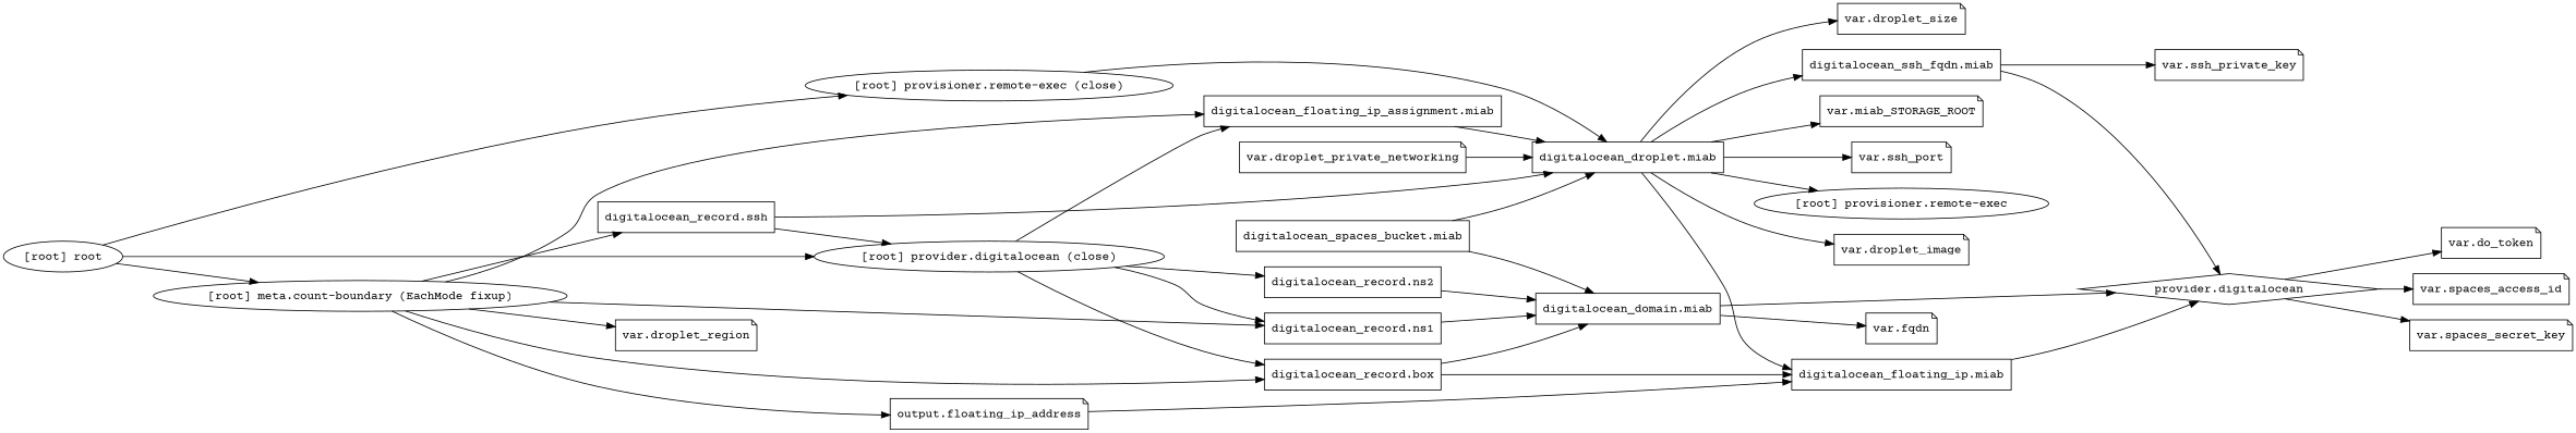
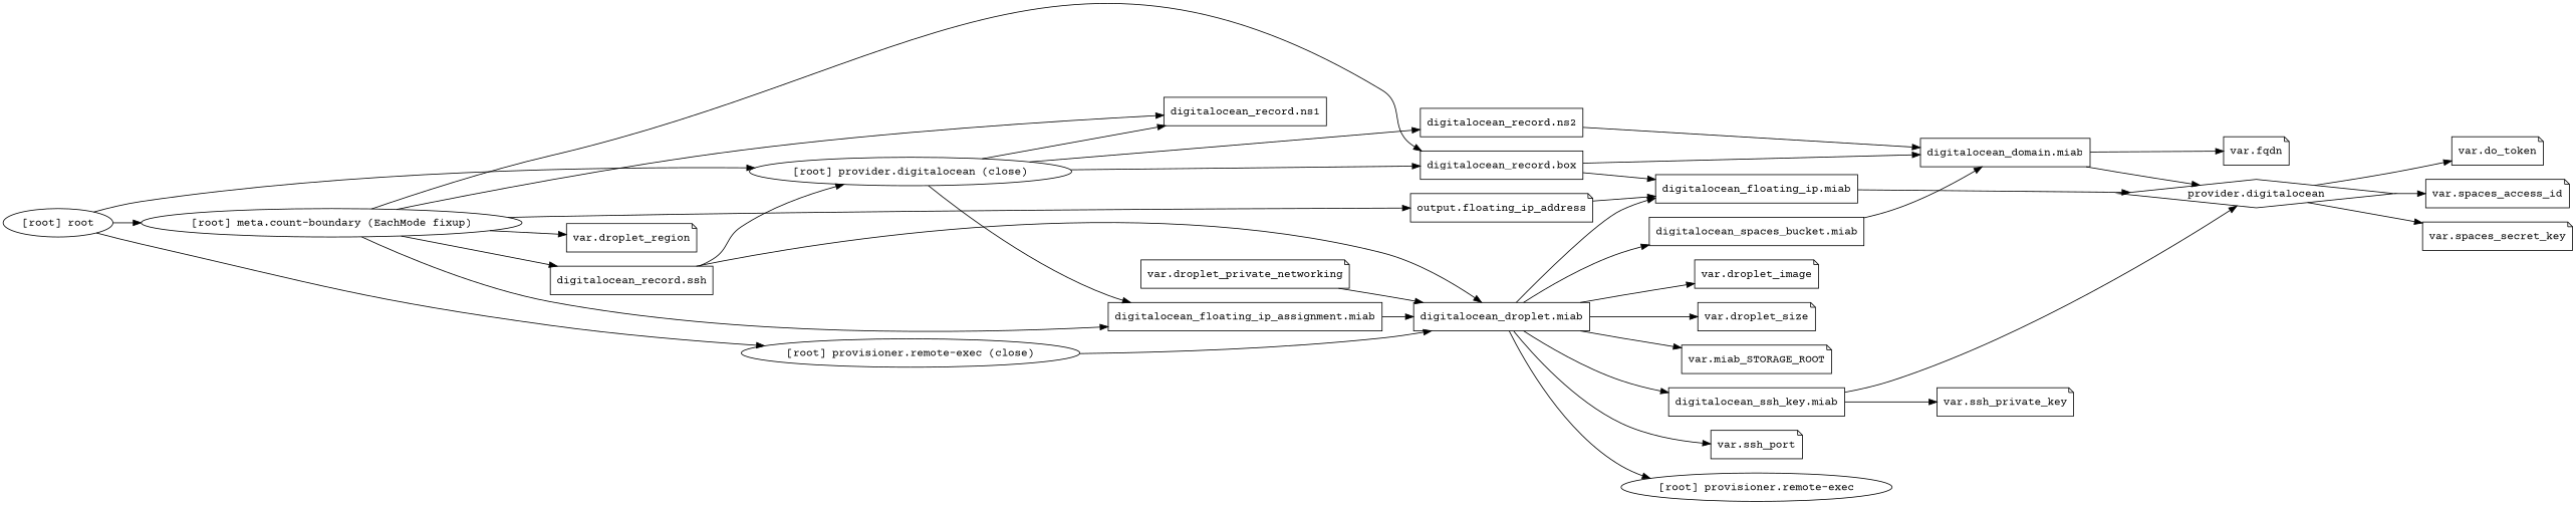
  digraph {
    compound=true
    fontname="Courier Prime"
    newrank=true
    rankdir=LR
    node [fontname="Courier Prime" shape=note]
    edge [fontname="Courier Prime"]
    n1 [label="digitalocean_domain.miab" shape=box]
    n2 [label="provider.digitalocean" shape=diamond]
    n3 [label="var.fqdn"]
    n4 [label="digitalocean_droplet.miab" shape=box]
    n5 [label="digitalocean_floating_ip.miab" shape=box]
    n6 [label="digitalocean_spaces_bucket.miab" shape=box]
-   n7 [label="digitalocean_ssh_fqdn.miab" shape=box]
+   n7 [label="digitalocean_ssh_key.miab" shape=box]
    n8 [label="var.droplet_image"]
    n9 [label="var.droplet_private_networking"]
    n10 [label="var.droplet_size"]
    n11 [label="var.miab_STORAGE_ROOT"]
    n12 [label="var.ssh_port"]
    "[root] provisioner.remote-exec" [shape=""]
    n14 [label="digitalocean_floating_ip_assignment.miab" shape=box]
    n15 [label="digitalocean_record.box" shape=box]
    n16 [label="digitalocean_record.ns1" shape=box]
    n17 [label="digitalocean_record.ns2" shape=box]
    n18 [label="digitalocean_record.ssh" shape=box]
    n19 [label="var.ssh_private_key"]
    n20 [label="output.floating_ip_address"]
    n21 [label="var.do_token"]
    n22 [label="var.spaces_access_id"]
    n23 [label="var.spaces_secret_key"]
    n24 [label="var.droplet_region"]
    "[root] meta.count-boundary (EachMode fixup)" [shape=""]
    "[root] provider.digitalocean (close)" [shape=""]
    "[root] provisioner.remote-exec (close)" [shape=""]
    "[root] root" [shape=""]
    subgraph sub_1 {
      n1
      n2
      n3
      n4
      n5
      n6
      n7
      n8
      n9
      n10
      n11
      n12
      "[root] provisioner.remote-exec"
      n14
      n15
      n16
      n17
      n18
      n19
      n20
      n21
      n22
      n23
      n24
      "[root] meta.count-boundary (EachMode fixup)"
      "[root] provider.digitalocean (close)"
      "[root] provisioner.remote-exec (close)"
      "[root] root"
    }
    n1 -> n2
    n1 -> n3
    n2 -> n21
    n2 -> n22
    n2 -> n23
    n4 -> n5
-   n6 -> n4
+   n4 -> n6
    n4 -> n7
    n4 -> n8
    n4 -> n10
    n4 -> n11
    n4 -> n12
    n4 -> "[root] provisioner.remote-exec"
    n5 -> n2
    n6 -> n1
    n7 -> n2
    n7 -> n19
    n9 -> n4
    n14 -> n4
    n15 -> n1
    n15 -> n5
-   n16 -> n1
    n17 -> n1
    n18 -> n4
    n18 -> "[root] provider.digitalocean (close)"
    n20 -> n5
    "[root] meta.count-boundary (EachMode fixup)" -> n14
    "[root] meta.count-boundary (EachMode fixup)" -> n15
    "[root] meta.count-boundary (EachMode fixup)" -> n16
    "[root] meta.count-boundary (EachMode fixup)" -> n18
    "[root] meta.count-boundary (EachMode fixup)" -> n20
    "[root] meta.count-boundary (EachMode fixup)" -> n24
    "[root] provider.digitalocean (close)" -> n14
    "[root] provider.digitalocean (close)" -> n15
    "[root] provider.digitalocean (close)" -> n16
    "[root] provider.digitalocean (close)" -> n17
    "[root] provisioner.remote-exec (close)" -> n4
    "[root] root" -> "[root] meta.count-boundary (EachMode fixup)"
    "[root] root" -> "[root] provider.digitalocean (close)"
    "[root] root" -> "[root] provisioner.remote-exec (close)"
  }
